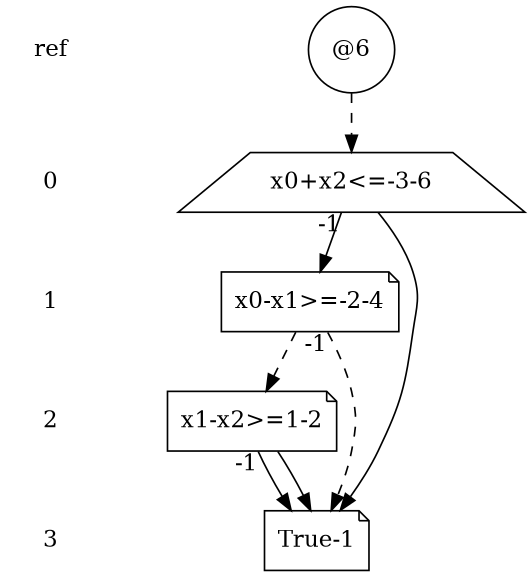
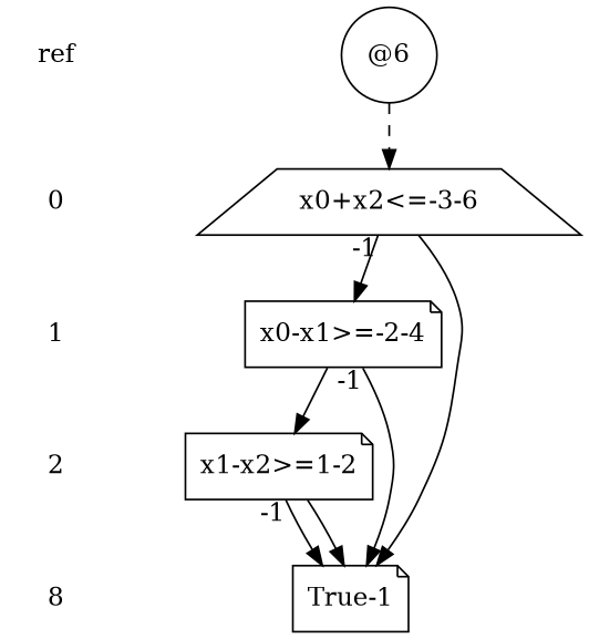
  digraph {
    node [shape=none]
    edge [style=solid]
    n1 [label=ref]
    n2 [label="@6" shape=circle]
    n3 [label=0]
    n4 [label="x0+x2<=-3-6" shape=trapezium]
    n5 [label=1]
    n6 [label="x0-x1>=-2-4" shape=note]
    n7 [label=2]
    n8 [label="x1-x2>=1-2" shape=note]
-   n9 [label=3]
+   n9 [label=8]
    n10 [label="True-1" shape=note]
    subgraph sub_1 {
      rank=same
      n1
      n2
    }
    subgraph sub_2 {
      rank=same
      n3
      n4
    }
    subgraph sub_3 {
      rank=same
      n5
      n6
    }
    subgraph sub_4 {
      rank=same
      n7
      n8
    }
    subgraph sub_5 {
      rank=same
      n9
      n10
    }
    n1 -> n3 [style=invis]
    n2 -> n4 [style=dashed]
    n3 -> n5 [style=invis]
    n4 -> n6 [taillabel=-1]
    n4 -> n10
    n5 -> n7 [style=invis]
-   n6 -> n8 [style=dashed]
-   n6 -> n10 [style=dashed taillabel=-1]
+   n6 -> n8
+   n6 -> n10 [taillabel=-1]
    n7 -> n9 [style=invis]
    n8 -> n10 [taillabel=-1]
    n8 -> n10
  }
